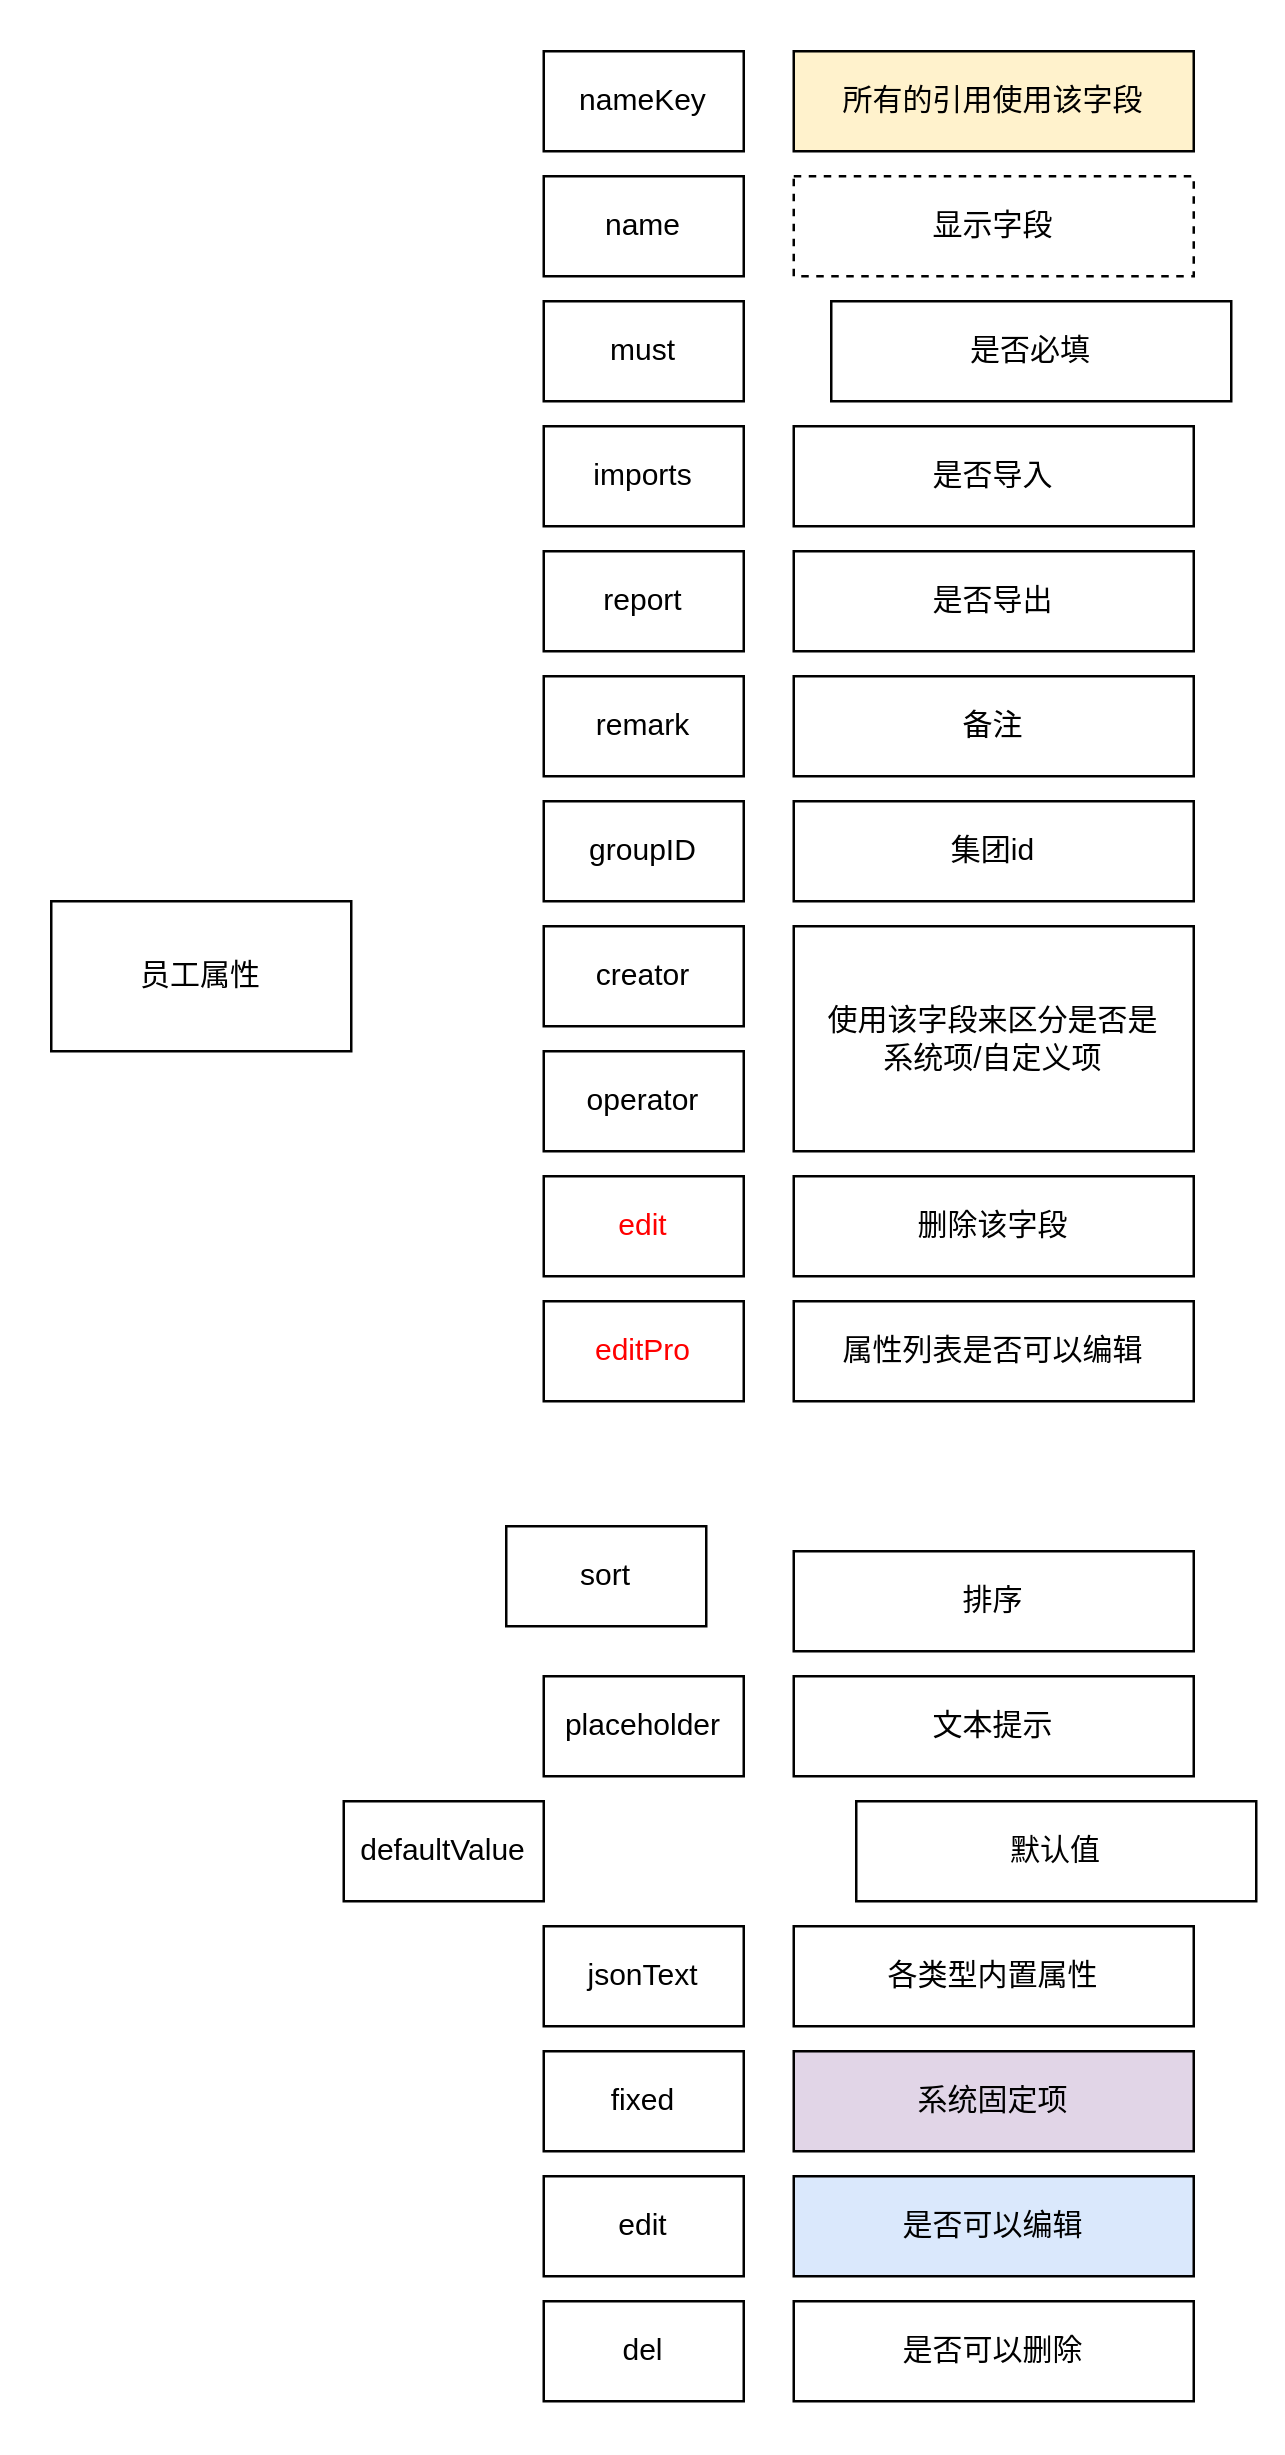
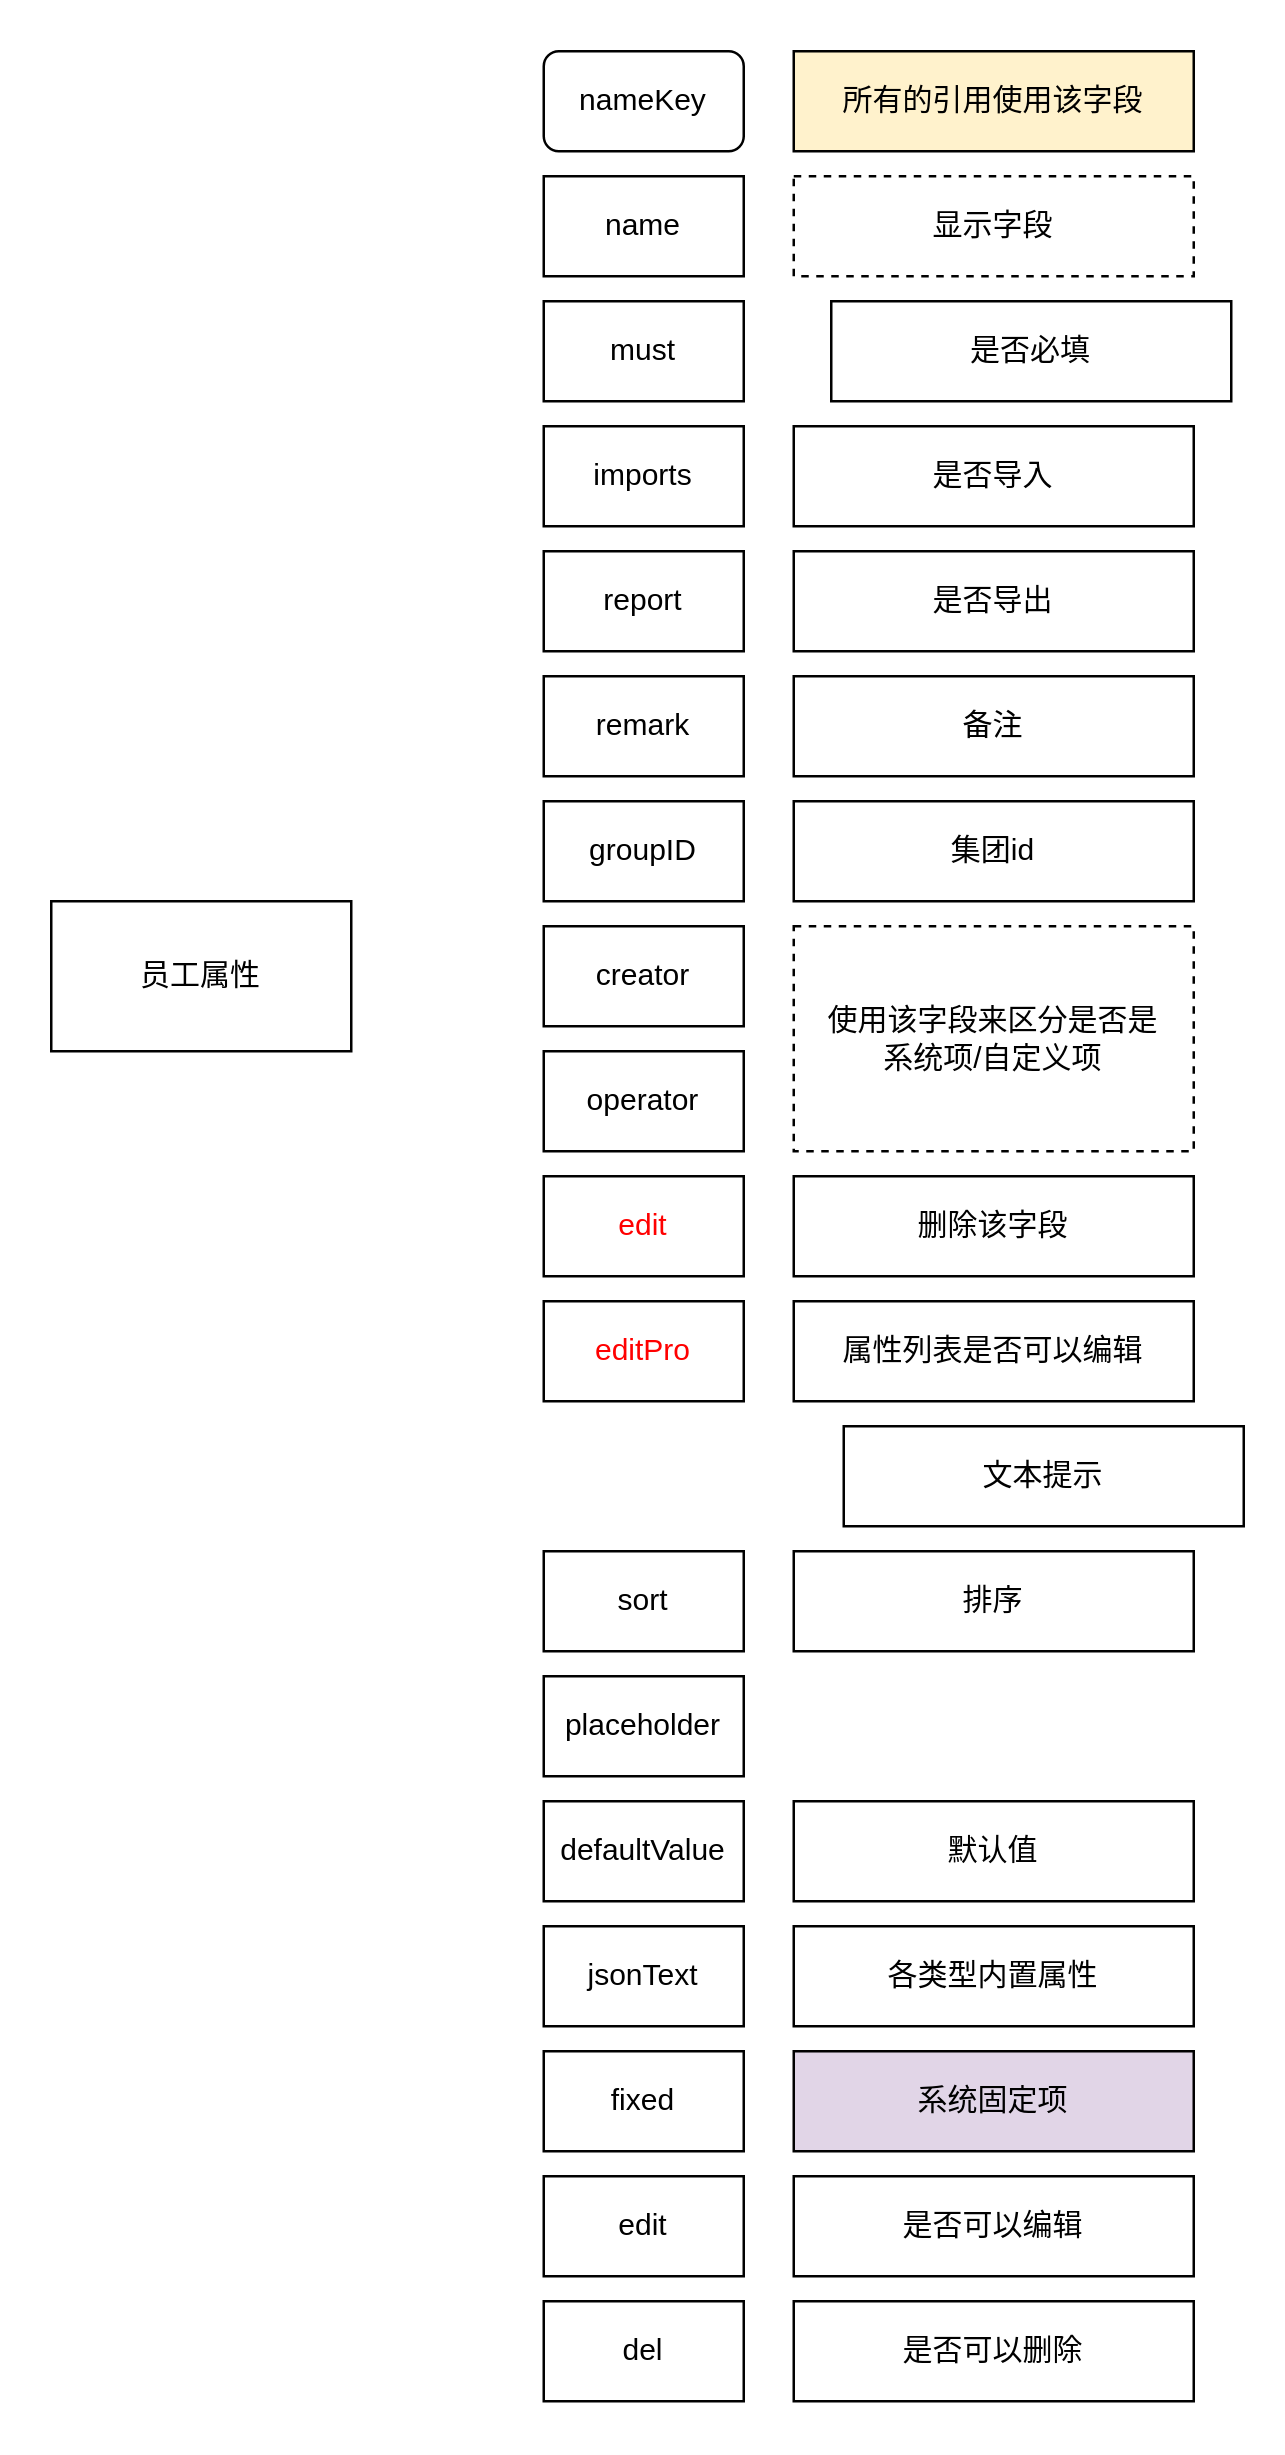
  <mxCell id="0" />
  <mxCell id="1" parent="0" />
  <mxCell id="2" value="员工属性" style="rounded=0;whiteSpace=wrap;html=1;" vertex="1" parent="1"><mxGeometry x="20" y="360" width="120" height="60" as="geometry" /></mxCell>
- <mxCell id="3" value="nameKey" style="rounded=0;whiteSpace=wrap;html=1;" vertex="1" parent="1"><mxGeometry x="217" y="20" width="80" height="40" as="geometry" /></mxCell>
+ <mxCell id="3" value="nameKey" style="whiteSpace=wrap;html=1;rounded=1;" vertex="1" parent="1"><mxGeometry x="217" y="20" width="80" height="40" as="geometry" /></mxCell>
  <mxCell id="4" value="name" style="rounded=0;whiteSpace=wrap;html=1;" vertex="1" parent="1"><mxGeometry x="217" y="70" width="80" height="40" as="geometry" /></mxCell>
  <mxCell id="5" value="edit" style="rounded=0;whiteSpace=wrap;html=1;verticalAlign=middle;fontStyle=0;fontColor=#FF0000;" vertex="1" parent="1"><mxGeometry x="217" y="470" width="80" height="40" as="geometry" /></mxCell>
  <mxCell id="6" value="operator" style="rounded=0;whiteSpace=wrap;html=1;" vertex="1" parent="1"><mxGeometry x="217" y="420" width="80" height="40" as="geometry" /></mxCell>
  <mxCell id="7" value="creator" style="rounded=0;whiteSpace=wrap;html=1;" vertex="1" parent="1"><mxGeometry x="217" y="370" width="80" height="40" as="geometry" /></mxCell>
  <mxCell id="8" value="groupID" style="rounded=0;whiteSpace=wrap;html=1;" vertex="1" parent="1"><mxGeometry x="217" y="320" width="80" height="40" as="geometry" /></mxCell>
  <mxCell id="9" value="remark" style="rounded=0;whiteSpace=wrap;html=1;" vertex="1" parent="1"><mxGeometry x="217" y="270" width="80" height="40" as="geometry" /></mxCell>
  <mxCell id="10" value="report" style="rounded=0;whiteSpace=wrap;html=1;" vertex="1" parent="1"><mxGeometry x="217" y="220" width="80" height="40" as="geometry" /></mxCell>
  <mxCell id="11" value="imports" style="rounded=0;whiteSpace=wrap;html=1;" vertex="1" parent="1"><mxGeometry x="217" y="170" width="80" height="40" as="geometry" /></mxCell>
  <mxCell id="12" value="must" style="rounded=0;whiteSpace=wrap;html=1;" vertex="1" parent="1"><mxGeometry x="217" y="120" width="80" height="40" as="geometry" /></mxCell>
  <mxCell id="13" value="editPro" style="rounded=0;whiteSpace=wrap;html=1;fontColor=#FF0000;" vertex="1" parent="1"><mxGeometry x="217" y="520" width="80" height="40" as="geometry" /></mxCell>
- <mxCell id="14" value="sort" style="rounded=0;whiteSpace=wrap;html=1;" vertex="1" parent="1"><mxGeometry x="202" y="610" width="80" height="40" as="geometry" /></mxCell>
+ <mxCell id="14" value="sort" style="rounded=0;whiteSpace=wrap;html=1;" vertex="1" parent="1"><mxGeometry x="217" y="620" width="80" height="40" as="geometry" /></mxCell>
  <mxCell id="15" value="placeholder" style="rounded=0;whiteSpace=wrap;html=1;" vertex="1" parent="1"><mxGeometry x="217" y="670" width="80" height="40" as="geometry" /></mxCell>
- <mxCell id="16" value="defaultValue" style="rounded=0;whiteSpace=wrap;html=1;" vertex="1" parent="1"><mxGeometry x="137" y="720" width="80" height="40" as="geometry" /></mxCell>
+ <mxCell id="16" value="defaultValue" style="rounded=0;whiteSpace=wrap;html=1;" vertex="1" parent="1"><mxGeometry x="217" y="720" width="80" height="40" as="geometry" /></mxCell>
  <mxCell id="17" value="jsonText" style="rounded=0;whiteSpace=wrap;html=1;" vertex="1" parent="1"><mxGeometry x="217" y="770" width="80" height="40" as="geometry" /></mxCell>
  <mxCell id="18" value="所有的引用使用该字段" style="rounded=0;whiteSpace=wrap;html=1;fillColor=#fff2cc;" vertex="1" parent="1"><mxGeometry x="317" y="20" width="160" height="40" as="geometry" /></mxCell>
  <mxCell id="19" value="各类型内置属性" style="rounded=0;whiteSpace=wrap;html=1;" vertex="1" parent="1"><mxGeometry x="317" y="770" width="160" height="40" as="geometry" /></mxCell>
  <mxCell id="20" value="集团id" style="rounded=0;whiteSpace=wrap;html=1;" vertex="1" parent="1"><mxGeometry x="317" y="320" width="160" height="40" as="geometry" /></mxCell>
  <mxCell id="21" value="备注" style="rounded=0;whiteSpace=wrap;html=1;" vertex="1" parent="1"><mxGeometry x="317" y="270" width="160" height="40" as="geometry" /></mxCell>
  <mxCell id="22" value="是否导出" style="rounded=0;whiteSpace=wrap;html=1;" vertex="1" parent="1"><mxGeometry x="317" y="220" width="160" height="40" as="geometry" /></mxCell>
  <mxCell id="23" value="是否导入" style="rounded=0;whiteSpace=wrap;html=1;" vertex="1" parent="1"><mxGeometry x="317" y="170" width="160" height="40" as="geometry" /></mxCell>
  <mxCell id="24" value="是否必填" style="rounded=0;whiteSpace=wrap;html=1;" vertex="1" parent="1"><mxGeometry x="332" y="120" width="160" height="40" as="geometry" /></mxCell>
  <mxCell id="25" value="显示字段" style="rounded=0;whiteSpace=wrap;html=1;dashed=1;" vertex="1" parent="1"><mxGeometry x="317" y="70" width="160" height="40" as="geometry" /></mxCell>
  <mxCell id="26" value="属性列表是否可以编辑" style="rounded=0;whiteSpace=wrap;html=1;" vertex="1" parent="1"><mxGeometry x="317" y="520" width="160" height="40" as="geometry" /></mxCell>
  <mxCell id="27" value="删除该字段" style="rounded=0;whiteSpace=wrap;html=1;" vertex="1" parent="1"><mxGeometry x="317" y="470" width="160" height="40" as="geometry" /></mxCell>
- <mxCell id="28" value="使用该字段来区分是否是&lt;br&gt;系统项/自定义项" style="rounded=0;whiteSpace=wrap;html=1;" vertex="1" parent="1"><mxGeometry x="317" y="370" width="160" height="90" as="geometry" /></mxCell>
+ <mxCell id="28" value="使用该字段来区分是否是&lt;br&gt;系统项/自定义项" style="rounded=0;whiteSpace=wrap;html=1;dashed=1;" vertex="1" parent="1"><mxGeometry x="317" y="370" width="160" height="90" as="geometry" /></mxCell>
  <mxCell id="29" value="edit" style="rounded=0;whiteSpace=wrap;html=1;" vertex="1" parent="1"><mxGeometry x="217" y="870" width="80" height="40" as="geometry" /></mxCell>
  <mxCell id="30" value="fixed" style="rounded=0;whiteSpace=wrap;html=1;" vertex="1" parent="1"><mxGeometry x="217" y="820" width="80" height="40" as="geometry" /></mxCell>
  <mxCell id="31" value="del" style="rounded=0;whiteSpace=wrap;html=1;" vertex="1" parent="1"><mxGeometry x="217" y="920" width="80" height="40" as="geometry" /></mxCell>
  <mxCell id="32" value="系统固定项" style="rounded=0;whiteSpace=wrap;html=1;fillColor=#e1d5e7;" vertex="1" parent="1"><mxGeometry x="317" y="820" width="160" height="40" as="geometry" /></mxCell>
- <mxCell id="33" value="是否可以编辑" style="rounded=0;whiteSpace=wrap;html=1;fillColor=#dae8fc;" vertex="1" parent="1"><mxGeometry x="317" y="870" width="160" height="40" as="geometry" /></mxCell>
+ <mxCell id="33" value="是否可以编辑" style="rounded=0;whiteSpace=wrap;html=1;" vertex="1" parent="1"><mxGeometry x="317" y="870" width="160" height="40" as="geometry" /></mxCell>
  <mxCell id="34" value="是否可以删除" style="rounded=0;whiteSpace=wrap;html=1;" vertex="1" parent="1"><mxGeometry x="317" y="920" width="160" height="40" as="geometry" /></mxCell>
  <mxCell id="35" value="排序" style="rounded=0;whiteSpace=wrap;html=1;" vertex="1" parent="1"><mxGeometry x="317" y="620" width="160" height="40" as="geometry" /></mxCell>
- <mxCell id="36" value="文本提示" style="rounded=0;whiteSpace=wrap;html=1;" vertex="1" parent="1"><mxGeometry x="317" y="670" width="160" height="40" as="geometry" /></mxCell>
- <mxCell id="37" value="默认值" style="rounded=0;whiteSpace=wrap;html=1;" vertex="1" parent="1"><mxGeometry x="342" y="720" width="160" height="40" as="geometry" /></mxCell>
+ <mxCell id="36" value="文本提示" style="rounded=0;whiteSpace=wrap;html=1;" vertex="1" parent="1"><mxGeometry x="337" y="570" width="160" height="40" as="geometry" /></mxCell>
+ <mxCell id="37" value="默认值" style="rounded=0;whiteSpace=wrap;html=1;" vertex="1" parent="1"><mxGeometry x="317" y="720" width="160" height="40" as="geometry" /></mxCell>
